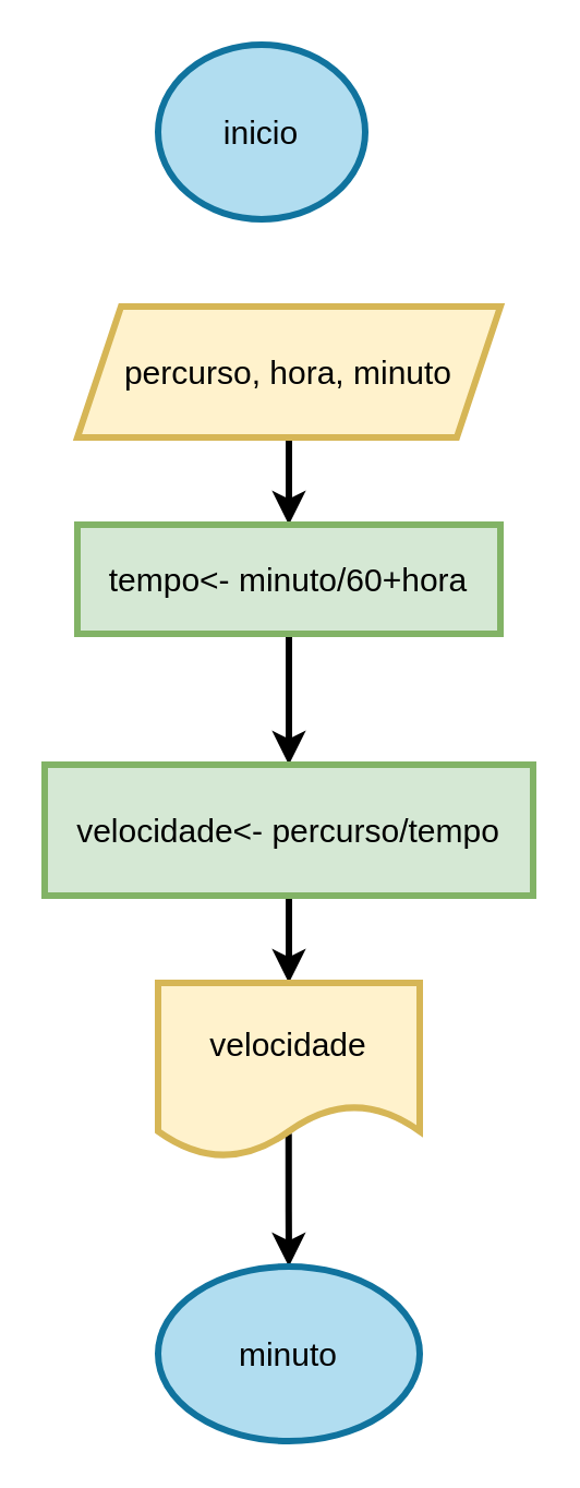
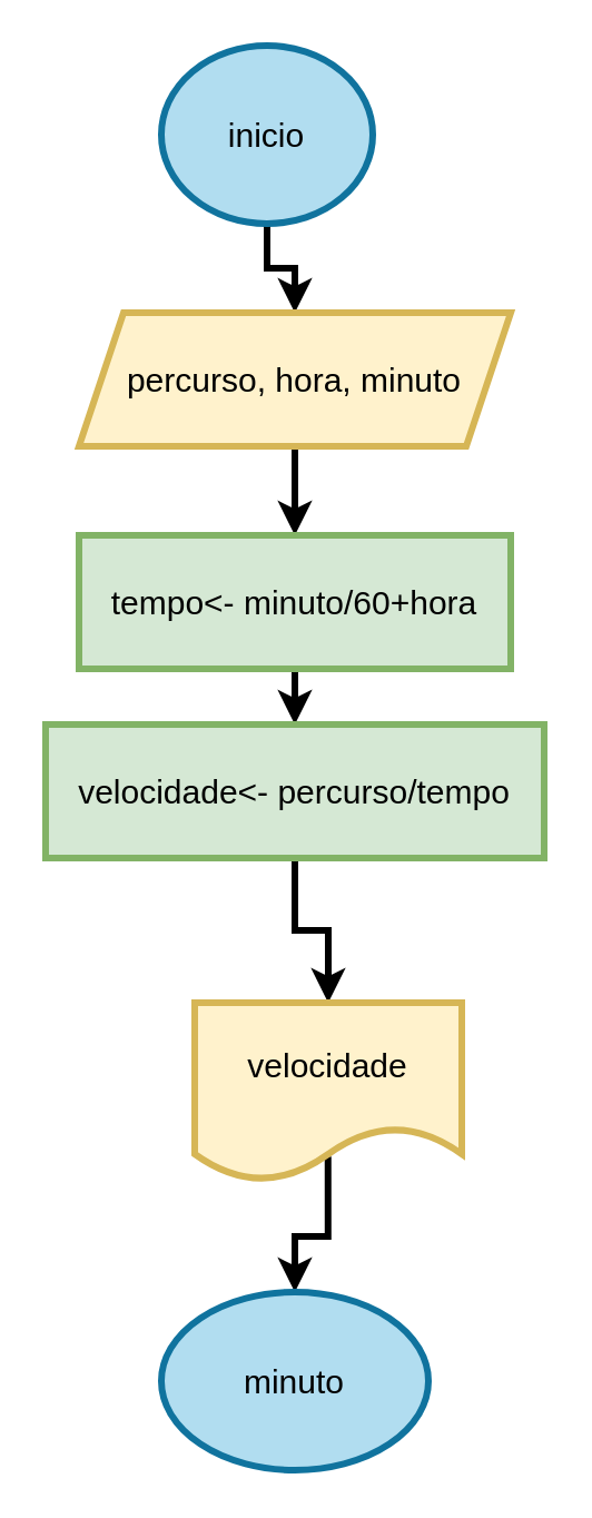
  <mxCell id="0" />
  <mxCell id="1" parent="0" />
+ <mxCell id="2" value="" style="edgeStyle=orthogonalEdgeStyle;rounded=0;orthogonalLoop=1;jettySize=auto;html=1;strokeWidth=3;fontSize=15;" edge="1" parent="1" source="3" target="5"><mxGeometry relative="1" as="geometry" /></mxCell>
  <mxCell id="3" value="inicio" style="ellipse;whiteSpace=wrap;html=1;strokeWidth=3;fontSize=15;fillColor=#b1ddf0;strokeColor=#10739e;" vertex="1" parent="1"><mxGeometry x="72" y="20" width="95" height="80" as="geometry" /></mxCell>
  <mxCell id="4" value="" style="edgeStyle=orthogonalEdgeStyle;rounded=0;orthogonalLoop=1;jettySize=auto;html=1;strokeWidth=3;fontSize=15;" edge="1" parent="1" source="5" target="7"><mxGeometry relative="1" as="geometry" /></mxCell>
  <mxCell id="5" value="percurso, hora, minuto" style="shape=parallelogram;perimeter=parallelogramPerimeter;whiteSpace=wrap;html=1;fixedSize=1;strokeWidth=3;fontSize=15;fillColor=#fff2cc;strokeColor=#d6b656;" vertex="1" parent="1"><mxGeometry x="35" y="140" width="194" height="60" as="geometry" /></mxCell>
  <mxCell id="6" value="" style="edgeStyle=orthogonalEdgeStyle;rounded=0;orthogonalLoop=1;jettySize=auto;html=1;strokeWidth=3;fontSize=15;" edge="1" parent="1" source="7" target="9"><mxGeometry relative="1" as="geometry" /></mxCell>
- <mxCell id="7" value="tempo&amp;lt;- minuto/60+hora" style="whiteSpace=wrap;html=1;strokeWidth=3;fontSize=15;fillColor=#d5e8d4;strokeColor=#82b366;" vertex="1" parent="1"><mxGeometry x="35" y="240" width="194" height="50" as="geometry" /></mxCell>
+ <mxCell id="7" value="tempo&amp;lt;- minuto/60+hora" style="whiteSpace=wrap;html=1;strokeWidth=3;fontSize=15;fillColor=#d5e8d4;strokeColor=#82b366;" vertex="1" parent="1"><mxGeometry x="35" y="240" width="194" height="60" as="geometry" /></mxCell>
  <mxCell id="8" value="" style="edgeStyle=orthogonalEdgeStyle;rounded=0;orthogonalLoop=1;jettySize=auto;html=1;strokeWidth=3;fontSize=15;" edge="1" parent="1" source="9" target="11"><mxGeometry relative="1" as="geometry" /></mxCell>
- <mxCell id="9" value="velocidade&amp;lt;- percurso/tempo" style="whiteSpace=wrap;html=1;strokeWidth=3;fontSize=15;fillColor=#d5e8d4;strokeColor=#82b366;" vertex="1" parent="1"><mxGeometry x="20" y="350" width="224" height="60" as="geometry" /></mxCell>
+ <mxCell id="9" value="velocidade&amp;lt;- percurso/tempo" style="whiteSpace=wrap;html=1;strokeWidth=3;fontSize=15;fillColor=#d5e8d4;strokeColor=#82b366;" vertex="1" parent="1"><mxGeometry x="20" y="325" width="224" height="60" as="geometry" /></mxCell>
  <mxCell id="10" value="" style="edgeStyle=orthogonalEdgeStyle;rounded=0;orthogonalLoop=1;jettySize=auto;html=1;fontSize=15;strokeWidth=3;exitX=0.499;exitY=0.864;exitDx=0;exitDy=0;exitPerimeter=0;" edge="1" parent="1" source="11" target="12"><mxGeometry relative="1" as="geometry" /></mxCell>
- <mxCell id="11" value="velocidade" style="shape=document;whiteSpace=wrap;html=1;boundedLbl=1;strokeWidth=3;fontSize=15;fillColor=#fff2cc;strokeColor=#d6b656;" vertex="1" parent="1"><mxGeometry x="72" y="450" width="120" height="80" as="geometry" /></mxCell>
+ <mxCell id="11" value="velocidade" style="shape=document;whiteSpace=wrap;html=1;boundedLbl=1;strokeWidth=3;fontSize=15;fillColor=#fff2cc;strokeColor=#d6b656;" vertex="1" parent="1"><mxGeometry x="87" y="450" width="120" height="80" as="geometry" /></mxCell>
  <mxCell id="12" value="minuto" style="ellipse;whiteSpace=wrap;html=1;strokeWidth=3;fontSize=15;fillColor=#b1ddf0;strokeColor=#10739e;" vertex="1" parent="1"><mxGeometry x="72" y="580" width="120" height="80" as="geometry" /></mxCell>
